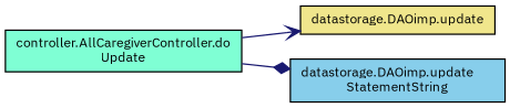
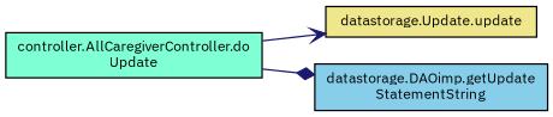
  digraph {
    fontname="IBM Plex Sans"
    rankdir=LR
    node [color=black fontname="IBM Plex Sans" fontsize=10 shape=record style=filled]
    edge [color=midnightblue fontname="IBM Plex Sans" fontsize=10 labelfontname=Helvetica labelfontsize=10 style=solid]
    n1 [fillcolor=aquamarine fontcolor=black height=0.2 label="controller.AllCaregiverController.do\lUpdate" width=0.4]
-   n2 [fillcolor=khaki height=0.2 label="datastorage.DAOimp.update" width=0.4]
-   n3 [fillcolor=skyblue height=0.2 label="datastorage.DAOimp.update\lStatementString" width=0.4]
+   n2 [fillcolor=khaki height=0.2 label="datastorage.Update.update" width=0.4]
+   n3 [fillcolor=skyblue height=0.2 label="datastorage.DAOimp.getUpdate\lStatementString" width=0.4]
    n1 -> n2 [arrowhead=vee]
    n1 -> n3 [arrowhead=diamond]
  }
